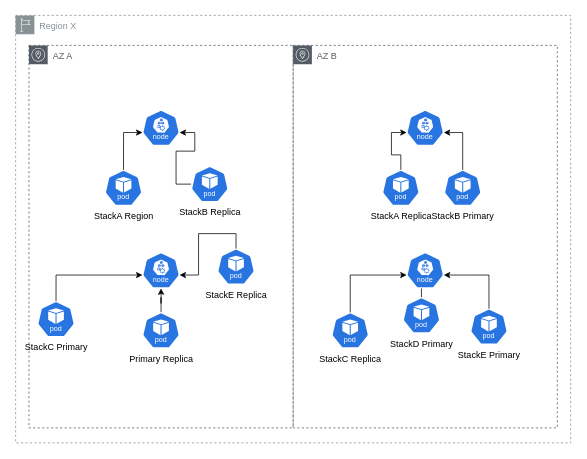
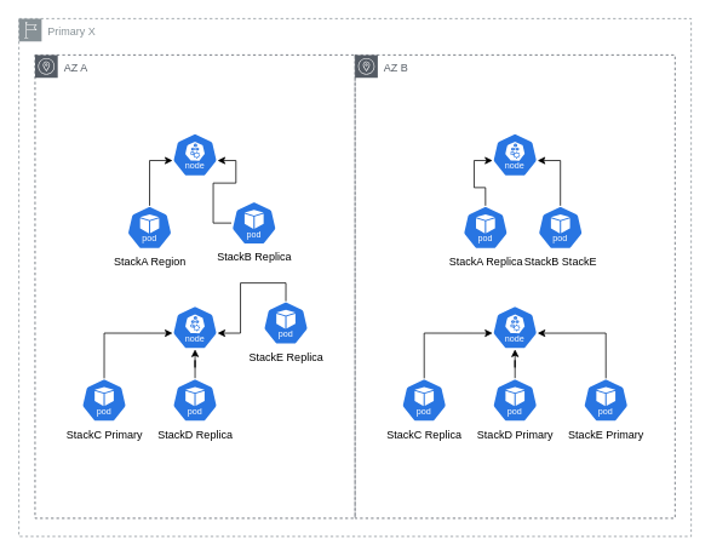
  <mxCell id="0" />
  <mxCell id="1" parent="0" />
  <mxCell id="2" value="AZ B" style="sketch=0;outlineConnect=0;gradientColor=none;html=1;whiteSpace=wrap;fontSize=12;fontStyle=0;shape=mxgraph.aws4.group;grIcon=mxgraph.aws4.group_availability_zone;strokeColor=#545B64;fillColor=none;verticalAlign=top;align=left;spacingLeft=30;fontColor=#545B64;dashed=1;" vertex="1" parent="1"><mxGeometry x="390" y="60" width="352.25" height="510" as="geometry" /></mxCell>
- <mxCell id="3" value="Region X" style="sketch=0;outlineConnect=0;gradientColor=none;html=1;whiteSpace=wrap;fontSize=12;fontStyle=0;shape=mxgraph.aws4.group;grIcon=mxgraph.aws4.group_region;strokeColor=#879196;fillColor=none;verticalAlign=top;align=left;spacingLeft=30;fontColor=#879196;dashed=1;" vertex="1" parent="1"><mxGeometry x="20" y="20" width="740" height="570" as="geometry" /></mxCell>
+ <mxCell id="3" value="Primary X" style="sketch=0;outlineConnect=0;gradientColor=none;html=1;whiteSpace=wrap;fontSize=12;fontStyle=0;shape=mxgraph.aws4.group;grIcon=mxgraph.aws4.group_region;strokeColor=#879196;fillColor=none;verticalAlign=top;align=left;spacingLeft=30;fontColor=#879196;dashed=1;" vertex="1" parent="1"><mxGeometry x="20" y="20" width="740" height="570" as="geometry" /></mxCell>
  <mxCell id="4" value="StackA Replica" style="aspect=fixed;sketch=0;html=1;dashed=0;whitespace=wrap;verticalLabelPosition=bottom;verticalAlign=top;fillColor=#2875E2;strokeColor=#ffffff;points=[[0.005,0.63,0],[0.1,0.2,0],[0.9,0.2,0],[0.5,0,0],[0.995,0.63,0],[0.72,0.99,0],[0.5,1,0],[0.28,0.99,0]];shape=mxgraph.kubernetes.icon2;kubernetesLabel=1;prIcon=pod" vertex="1" parent="1"><mxGeometry x="491.13" y="226" width="85" height="48" as="geometry" /></mxCell>
  <mxCell id="5" value="" style="edgeStyle=orthogonalEdgeStyle;rounded=0;orthogonalLoop=1;jettySize=auto;html=1;entryX=0.995;entryY=0.63;entryDx=0;entryDy=0;entryPerimeter=0;" edge="1" parent="1" source="6" target="7"><mxGeometry relative="1" as="geometry" /></mxCell>
- <mxCell id="6" value="StackB Primary" style="aspect=fixed;sketch=0;html=1;dashed=0;whitespace=wrap;verticalLabelPosition=bottom;verticalAlign=top;fillColor=#2875E2;strokeColor=#ffffff;points=[[0.005,0.63,0],[0.1,0.2,0],[0.9,0.2,0],[0.5,0,0],[0.995,0.63,0],[0.72,0.99,0],[0.5,1,0],[0.28,0.99,0]];shape=mxgraph.kubernetes.icon2;kubernetesLabel=1;prIcon=pod" vertex="1" parent="1"><mxGeometry x="591.13" y="226" width="50" height="48" as="geometry" /></mxCell>
+ <mxCell id="6" value="StackB StackE" style="aspect=fixed;sketch=0;html=1;dashed=0;whitespace=wrap;verticalLabelPosition=bottom;verticalAlign=top;fillColor=#2875E2;strokeColor=#ffffff;points=[[0.005,0.63,0],[0.1,0.2,0],[0.9,0.2,0],[0.5,0,0],[0.995,0.63,0],[0.72,0.99,0],[0.5,1,0],[0.28,0.99,0]];shape=mxgraph.kubernetes.icon2;kubernetesLabel=1;prIcon=pod" vertex="1" parent="1"><mxGeometry x="591.13" y="226" width="50" height="48" as="geometry" /></mxCell>
  <mxCell id="7" value="" style="aspect=fixed;sketch=0;html=1;dashed=0;whitespace=wrap;verticalLabelPosition=bottom;verticalAlign=top;fillColor=#2875E2;strokeColor=#ffffff;points=[[0.005,0.63,0],[0.1,0.2,0],[0.9,0.2,0],[0.5,0,0],[0.995,0.63,0],[0.72,0.99,0],[0.5,1,0],[0.28,0.99,0]];shape=mxgraph.kubernetes.icon2;kubernetesLabel=1;prIcon=node" vertex="1" parent="1"><mxGeometry x="541.13" y="146" width="50" height="48" as="geometry" /></mxCell>
  <mxCell id="8" style="edgeStyle=orthogonalEdgeStyle;rounded=0;orthogonalLoop=1;jettySize=auto;html=1;exitX=0.5;exitY=0;exitDx=0;exitDy=0;exitPerimeter=0;entryX=0.005;entryY=0.63;entryDx=0;entryDy=0;entryPerimeter=0;" edge="1" parent="1" source="4" target="7"><mxGeometry relative="1" as="geometry" /></mxCell>
  <mxCell id="9" value="StackC Replica" style="aspect=fixed;sketch=0;html=1;dashed=0;whitespace=wrap;verticalLabelPosition=bottom;verticalAlign=top;fillColor=#2875E2;strokeColor=#ffffff;points=[[0.005,0.63,0],[0.1,0.2,0],[0.9,0.2,0],[0.5,0,0],[0.995,0.63,0],[0.72,0.99,0],[0.5,1,0],[0.28,0.99,0]];shape=mxgraph.kubernetes.icon2;kubernetesLabel=1;prIcon=pod" vertex="1" parent="1"><mxGeometry x="441.13" y="416" width="50" height="48" as="geometry" /></mxCell>
  <mxCell id="10" value="" style="edgeStyle=orthogonalEdgeStyle;rounded=0;orthogonalLoop=1;jettySize=auto;html=1;" edge="1" parent="1" source="11" target="12"><mxGeometry relative="1" as="geometry" /></mxCell>
- <mxCell id="11" value="StackD Primary" style="aspect=fixed;sketch=0;html=1;dashed=0;whitespace=wrap;verticalLabelPosition=bottom;verticalAlign=top;fillColor=#2875E2;strokeColor=#ffffff;points=[[0.005,0.63,0],[0.1,0.2,0],[0.9,0.2,0],[0.5,0,0],[0.995,0.63,0],[0.72,0.99,0],[0.5,1,0],[0.28,0.99,0]];shape=mxgraph.kubernetes.icon2;kubernetesLabel=1;prIcon=pod" vertex="1" parent="1"><mxGeometry x="536.13" y="396" width="50" height="48" as="geometry" /></mxCell>
+ <mxCell id="11" value="StackD Primary" style="aspect=fixed;sketch=0;html=1;dashed=0;whitespace=wrap;verticalLabelPosition=bottom;verticalAlign=top;fillColor=#2875E2;strokeColor=#ffffff;points=[[0.005,0.63,0],[0.1,0.2,0],[0.9,0.2,0],[0.5,0,0],[0.995,0.63,0],[0.72,0.99,0],[0.5,1,0],[0.28,0.99,0]];shape=mxgraph.kubernetes.icon2;kubernetesLabel=1;prIcon=pod" vertex="1" parent="1"><mxGeometry x="541.13" y="416" width="50" height="48" as="geometry" /></mxCell>
  <mxCell id="12" value="" style="aspect=fixed;sketch=0;html=1;dashed=0;whitespace=wrap;verticalLabelPosition=bottom;verticalAlign=top;fillColor=#2875E2;strokeColor=#ffffff;points=[[0.005,0.63,0],[0.1,0.2,0],[0.9,0.2,0],[0.5,0,0],[0.995,0.63,0],[0.72,0.99,0],[0.5,1,0],[0.28,0.99,0]];shape=mxgraph.kubernetes.icon2;kubernetesLabel=1;prIcon=node" vertex="1" parent="1"><mxGeometry x="541.13" y="336" width="50" height="48" as="geometry" /></mxCell>
- <mxCell id="13" value="StackE Primary" style="aspect=fixed;sketch=0;html=1;dashed=0;whitespace=wrap;verticalLabelPosition=bottom;verticalAlign=top;fillColor=#2875E2;strokeColor=#ffffff;points=[[0.005,0.63,0],[0.1,0.2,0],[0.9,0.2,0],[0.5,0,0],[0.995,0.63,0],[0.72,0.99,0],[0.5,1,0],[0.28,0.99,0]];shape=mxgraph.kubernetes.icon2;kubernetesLabel=1;prIcon=pod" vertex="1" parent="1"><mxGeometry x="626.13" y="411" width="50" height="48" as="geometry" /></mxCell>
+ <mxCell id="13" value="StackE Primary" style="aspect=fixed;sketch=0;html=1;dashed=0;whitespace=wrap;verticalLabelPosition=bottom;verticalAlign=top;fillColor=#2875E2;strokeColor=#ffffff;points=[[0.005,0.63,0],[0.1,0.2,0],[0.9,0.2,0],[0.5,0,0],[0.995,0.63,0],[0.72,0.99,0],[0.5,1,0],[0.28,0.99,0]];shape=mxgraph.kubernetes.icon2;kubernetesLabel=1;prIcon=pod" vertex="1" parent="1"><mxGeometry x="641.13" y="416" width="50" height="48" as="geometry" /></mxCell>
  <mxCell id="14" style="edgeStyle=orthogonalEdgeStyle;rounded=0;orthogonalLoop=1;jettySize=auto;html=1;exitX=0.5;exitY=0;exitDx=0;exitDy=0;exitPerimeter=0;entryX=0.995;entryY=0.63;entryDx=0;entryDy=0;entryPerimeter=0;" edge="1" parent="1" source="13" target="12"><mxGeometry relative="1" as="geometry" /></mxCell>
  <mxCell id="15" style="edgeStyle=orthogonalEdgeStyle;rounded=0;orthogonalLoop=1;jettySize=auto;html=1;exitX=0.5;exitY=0;exitDx=0;exitDy=0;exitPerimeter=0;entryX=0.005;entryY=0.63;entryDx=0;entryDy=0;entryPerimeter=0;" edge="1" parent="1" source="9" target="12"><mxGeometry relative="1" as="geometry" /></mxCell>
  <mxCell id="16" value="AZ A" style="sketch=0;outlineConnect=0;gradientColor=none;html=1;whiteSpace=wrap;fontSize=12;fontStyle=0;shape=mxgraph.aws4.group;grIcon=mxgraph.aws4.group_availability_zone;strokeColor=#545B64;fillColor=none;verticalAlign=top;align=left;spacingLeft=30;fontColor=#545B64;dashed=1;" vertex="1" parent="1"><mxGeometry x="37.75" y="60" width="352.25" height="510" as="geometry" /></mxCell>
  <mxCell id="17" value="StackA Region" style="aspect=fixed;sketch=0;html=1;dashed=0;whitespace=wrap;verticalLabelPosition=bottom;verticalAlign=top;fillColor=#2875E2;strokeColor=#ffffff;points=[[0.005,0.63,0],[0.1,0.2,0],[0.9,0.2,0],[0.5,0,0],[0.995,0.63,0],[0.72,0.99,0],[0.5,1,0],[0.28,0.99,0]];shape=mxgraph.kubernetes.icon2;kubernetesLabel=1;prIcon=pod" vertex="1" parent="1"><mxGeometry x="138.87" y="226" width="50" height="48" as="geometry" /></mxCell>
  <mxCell id="18" value="" style="edgeStyle=orthogonalEdgeStyle;rounded=0;orthogonalLoop=1;jettySize=auto;html=1;entryX=0.995;entryY=0.63;entryDx=0;entryDy=0;entryPerimeter=0;" edge="1" parent="1" source="19" target="20"><mxGeometry relative="1" as="geometry" /></mxCell>
  <mxCell id="19" value="StackB Replica" style="aspect=fixed;sketch=0;html=1;dashed=0;whitespace=wrap;verticalLabelPosition=bottom;verticalAlign=top;fillColor=#2875E2;strokeColor=#ffffff;points=[[0.005,0.63,0],[0.1,0.2,0],[0.9,0.2,0],[0.5,0,0],[0.995,0.63,0],[0.72,0.99,0],[0.5,1,0],[0.28,0.99,0]];shape=mxgraph.kubernetes.icon2;kubernetesLabel=1;prIcon=pod" vertex="1" parent="1"><mxGeometry x="253.87" y="221" width="50" height="48" as="geometry" /></mxCell>
  <mxCell id="20" value="" style="aspect=fixed;sketch=0;html=1;dashed=0;whitespace=wrap;verticalLabelPosition=bottom;verticalAlign=top;fillColor=#2875E2;strokeColor=#ffffff;points=[[0.005,0.63,0],[0.1,0.2,0],[0.9,0.2,0],[0.5,0,0],[0.995,0.63,0],[0.72,0.99,0],[0.5,1,0],[0.28,0.99,0]];shape=mxgraph.kubernetes.icon2;kubernetesLabel=1;prIcon=node" vertex="1" parent="1"><mxGeometry x="188.87" y="146" width="50" height="48" as="geometry" /></mxCell>
  <mxCell id="21" style="edgeStyle=orthogonalEdgeStyle;rounded=0;orthogonalLoop=1;jettySize=auto;html=1;exitX=0.5;exitY=0;exitDx=0;exitDy=0;exitPerimeter=0;entryX=0.005;entryY=0.63;entryDx=0;entryDy=0;entryPerimeter=0;" edge="1" parent="1" source="17" target="20"><mxGeometry relative="1" as="geometry" /></mxCell>
- <mxCell id="22" value="StackC Primary" style="aspect=fixed;sketch=0;html=1;dashed=0;whitespace=wrap;verticalLabelPosition=bottom;verticalAlign=top;fillColor=#2875E2;strokeColor=#ffffff;points=[[0.005,0.63,0],[0.1,0.2,0],[0.9,0.2,0],[0.5,0,0],[0.995,0.63,0],[0.72,0.99,0],[0.5,1,0],[0.28,0.99,0]];shape=mxgraph.kubernetes.icon2;kubernetesLabel=1;prIcon=pod" vertex="1" parent="1"><mxGeometry x="48.87" y="401" width="50" height="48" as="geometry" /></mxCell>
+ <mxCell id="22" value="StackC Primary" style="aspect=fixed;sketch=0;html=1;dashed=0;whitespace=wrap;verticalLabelPosition=bottom;verticalAlign=top;fillColor=#2875E2;strokeColor=#ffffff;points=[[0.005,0.63,0],[0.1,0.2,0],[0.9,0.2,0],[0.5,0,0],[0.995,0.63,0],[0.72,0.99,0],[0.5,1,0],[0.28,0.99,0]];shape=mxgraph.kubernetes.icon2;kubernetesLabel=1;prIcon=pod" vertex="1" parent="1"><mxGeometry x="88.87" y="416" width="50" height="48" as="geometry" /></mxCell>
  <mxCell id="23" value="" style="edgeStyle=orthogonalEdgeStyle;rounded=0;orthogonalLoop=1;jettySize=auto;html=1;" edge="1" parent="1" source="24" target="25"><mxGeometry relative="1" as="geometry" /></mxCell>
- <mxCell id="24" value="Primary Replica" style="aspect=fixed;sketch=0;html=1;dashed=0;whitespace=wrap;verticalLabelPosition=bottom;verticalAlign=top;fillColor=#2875E2;strokeColor=#ffffff;points=[[0.005,0.63,0],[0.1,0.2,0],[0.9,0.2,0],[0.5,0,0],[0.995,0.63,0],[0.72,0.99,0],[0.5,1,0],[0.28,0.99,0]];shape=mxgraph.kubernetes.icon2;kubernetesLabel=1;prIcon=pod" vertex="1" parent="1"><mxGeometry x="188.87" y="416" width="50" height="48" as="geometry" /></mxCell>
+ <mxCell id="24" value="StackD Replica" style="aspect=fixed;sketch=0;html=1;dashed=0;whitespace=wrap;verticalLabelPosition=bottom;verticalAlign=top;fillColor=#2875E2;strokeColor=#ffffff;points=[[0.005,0.63,0],[0.1,0.2,0],[0.9,0.2,0],[0.5,0,0],[0.995,0.63,0],[0.72,0.99,0],[0.5,1,0],[0.28,0.99,0]];shape=mxgraph.kubernetes.icon2;kubernetesLabel=1;prIcon=pod" vertex="1" parent="1"><mxGeometry x="188.87" y="416" width="50" height="48" as="geometry" /></mxCell>
  <mxCell id="25" value="" style="aspect=fixed;sketch=0;html=1;dashed=0;whitespace=wrap;verticalLabelPosition=bottom;verticalAlign=top;fillColor=#2875E2;strokeColor=#ffffff;points=[[0.005,0.63,0],[0.1,0.2,0],[0.9,0.2,0],[0.5,0,0],[0.995,0.63,0],[0.72,0.99,0],[0.5,1,0],[0.28,0.99,0]];shape=mxgraph.kubernetes.icon2;kubernetesLabel=1;prIcon=node" vertex="1" parent="1"><mxGeometry x="188.87" y="336" width="50" height="48" as="geometry" /></mxCell>
  <mxCell id="26" value="StackE Replica" style="aspect=fixed;sketch=0;html=1;dashed=0;whitespace=wrap;verticalLabelPosition=bottom;verticalAlign=top;fillColor=#2875E2;strokeColor=#ffffff;points=[[0.005,0.63,0],[0.1,0.2,0],[0.9,0.2,0],[0.5,0,0],[0.995,0.63,0],[0.72,0.99,0],[0.5,1,0],[0.28,0.99,0]];shape=mxgraph.kubernetes.icon2;kubernetesLabel=1;prIcon=pod" vertex="1" parent="1"><mxGeometry x="288.87" y="331" width="50" height="48" as="geometry" /></mxCell>
  <mxCell id="27" style="edgeStyle=orthogonalEdgeStyle;rounded=0;orthogonalLoop=1;jettySize=auto;html=1;exitX=0.5;exitY=0;exitDx=0;exitDy=0;exitPerimeter=0;entryX=0.995;entryY=0.63;entryDx=0;entryDy=0;entryPerimeter=0;" edge="1" parent="1" source="26" target="25"><mxGeometry relative="1" as="geometry" /></mxCell>
  <mxCell id="28" style="edgeStyle=orthogonalEdgeStyle;rounded=0;orthogonalLoop=1;jettySize=auto;html=1;exitX=0.5;exitY=0;exitDx=0;exitDy=0;exitPerimeter=0;entryX=0.005;entryY=0.63;entryDx=0;entryDy=0;entryPerimeter=0;" edge="1" parent="1" source="22" target="25"><mxGeometry relative="1" as="geometry" /></mxCell>
